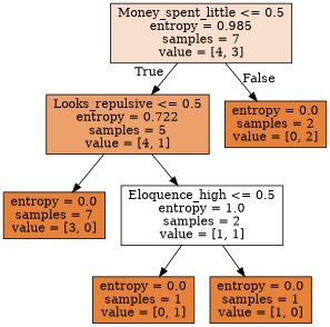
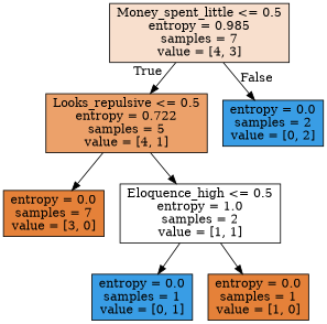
  digraph {
    node [color=black fillcolor="#399de5ff" shape=box style=filled]
    n1 [fillcolor="#e5813940" label="Money_spent_little <= 0.5\nentropy = 0.985\nsamples = 7\nvalue = [4, 3]"]
    n2 [fillcolor="#e58139bf" label="Looks_repulsive <= 0.5\nentropy = 0.722\nsamples = 5\nvalue = [4, 1]"]
-   n3 [fillcolor="#e58139ff" label="entropy = 0.0\nsamples = 2\nvalue = [0, 2]"]
+   n3 [label="entropy = 0.0\nsamples = 2\nvalue = [0, 2]"]
    n4 [fillcolor="#e58139ff" label="entropy = 0.0\nsamples = 7\nvalue = [3, 0]"]
    n5 [fillcolor="#e5813900" label="Eloquence_high <= 0.5\nentropy = 1.0\nsamples = 2\nvalue = [1, 1]"]
-   n6 [fillcolor="#e58139ff" label="entropy = 0.0\nsamples = 1\nvalue = [0, 1]"]
+   n6 [label="entropy = 0.0\nsamples = 1\nvalue = [0, 1]"]
    n7 [fillcolor="#e58139ff" label="entropy = 0.0\nsamples = 1\nvalue = [1, 0]"]
    n1 -> n2 [headlabel=True labelangle=45 labeldistance=2.5]
    n1 -> n3 [headlabel=False labelangle=-45 labeldistance=2.5]
    n2 -> n4
    n2 -> n5
    n5 -> n6
    n5 -> n7
  }
